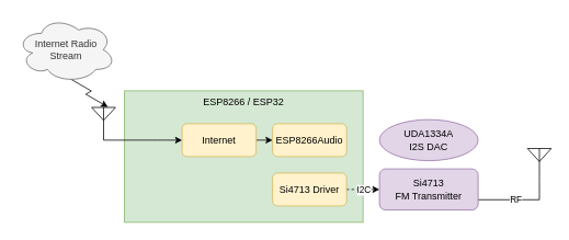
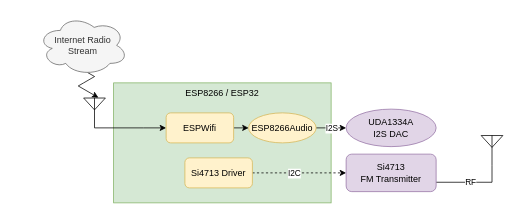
  <mxCell id="0" />
  <mxCell id="1" parent="0" />
  <mxCell id="2" value="ESP8266 / ESP32" style="rounded=0;whiteSpace=wrap;html=1;verticalAlign=top;fillColor=#d5e8d4;strokeColor=#82b366;" vertex="1" parent="1"><mxGeometry x="151" y="110" width="290" height="160" as="geometry" /></mxCell>
  <mxCell id="3" style="edgeStyle=orthogonalEdgeStyle;rounded=0;orthogonalLoop=1;jettySize=auto;html=1;entryX=0;entryY=0.5;entryDx=0;entryDy=0;exitX=0.5;exitY=1;exitDx=0;exitDy=0;exitPerimeter=0;" edge="1" parent="1" source="4" target="8"><mxGeometry relative="1" as="geometry"><Array as="points"><mxPoint x="191" y="170" /><mxPoint x="191" y="170" /></Array></mxGeometry></mxCell>
  <mxCell id="4" value="" style="verticalLabelPosition=bottom;shadow=0;dashed=0;align=center;html=1;verticalAlign=top;shape=mxgraph.electrical.radio.aerial_-_antenna_2;" vertex="1" parent="1"><mxGeometry x="111" y="130" width="29" height="40" as="geometry" /></mxCell>
  <mxCell id="5" style="edgeStyle=isometricEdgeStyle;rounded=0;orthogonalLoop=1;jettySize=auto;html=1;endArrow=classic;endFill=1;elbow=vertical;exitX=0.55;exitY=0.95;exitDx=0;exitDy=0;exitPerimeter=0;entryX=0.68;entryY=-0.009;entryDx=0;entryDy=0;entryPerimeter=0;" edge="1" parent="1" source="6" target="4"><mxGeometry relative="1" as="geometry"><mxPoint x="161" y="130" as="targetPoint" /><Array as="points"><mxPoint x="111" y="110" /></Array></mxGeometry></mxCell>
- <mxCell id="6" value="Internet Radio &lt;br&gt;Stream" style="ellipse;shape=cloud;whiteSpace=wrap;html=1;fillColor=#f5f5f5;strokeColor=#666666;fontColor=#333333;" vertex="1" parent="1"><mxGeometry x="20" y="20" width="120" height="80" as="geometry" /></mxCell>
+ <mxCell id="6" value="Internet Radio &lt;br&gt;Stream" style="ellipse;shape=cloud;whiteSpace=wrap;html=1;fillColor=#f5f5f5;strokeColor=#666666;fontColor=#333333;" vertex="1" parent="1"><mxGeometry x="50" y="20" width="120" height="80" as="geometry" /></mxCell>
  <mxCell id="7" style="edgeStyle=orthogonalEdgeStyle;rounded=0;orthogonalLoop=1;jettySize=auto;html=1;exitX=1;exitY=0.5;exitDx=0;exitDy=0;entryX=0;entryY=0.5;entryDx=0;entryDy=0;" edge="1" parent="1" source="8" target="11"><mxGeometry relative="1" as="geometry" /></mxCell>
- <mxCell id="8" value="Internet" style="rounded=1;whiteSpace=wrap;html=1;verticalAlign=middle;fillColor=#fff2cc;strokeColor=#d6b656;" vertex="1" parent="1"><mxGeometry x="221" y="150" width="90" height="40" as="geometry" /></mxCell>
- <mxCell id="11" value="ESP8266Audio" style="rounded=1;whiteSpace=wrap;html=1;verticalAlign=middle;fillColor=#fff2cc;strokeColor=#d6b656;" vertex="1" parent="1"><mxGeometry x="331" y="150" width="90" height="40" as="geometry" /></mxCell>
+ <mxCell id="8" value="ESPWifi" style="rounded=1;whiteSpace=wrap;html=1;verticalAlign=middle;fillColor=#fff2cc;strokeColor=#d6b656;" vertex="1" parent="1"><mxGeometry x="221" y="150" width="90" height="40" as="geometry" /></mxCell>
+ <mxCell id="9" style="edgeStyle=orthogonalEdgeStyle;rounded=0;orthogonalLoop=1;jettySize=auto;html=1;entryX=0;entryY=0.5;entryDx=0;entryDy=0;" edge="1" parent="1" source="11" target="18"><mxGeometry relative="1" as="geometry" /></mxCell>
+ <mxCell id="10" value="I2S" style="edgeLabel;html=1;align=center;verticalAlign=middle;resizable=0;points=[];fontSize=11;" vertex="1" connectable="0" parent="9"><mxGeometry x="-0.341" relative="1" as="geometry"><mxPoint x="7" as="offset" /></mxGeometry></mxCell>
+ <mxCell id="11" value="ESP8266Audio" style="ellipse;whiteSpace=wrap;html=1;verticalAlign=middle;fillColor=#fff2cc;strokeColor=#d6b656;" vertex="1" parent="1"><mxGeometry x="331" y="150" width="90" height="40" as="geometry" /></mxCell>
  <mxCell id="12" style="edgeStyle=orthogonalEdgeStyle;rounded=0;orthogonalLoop=1;jettySize=auto;html=1;entryX=0;entryY=0.5;entryDx=0;entryDy=0;fontSize=11;dashed=1;" edge="1" parent="1" source="14" target="17"><mxGeometry relative="1" as="geometry" /></mxCell>
  <mxCell id="13" value="I2C" style="edgeLabel;html=1;align=center;verticalAlign=middle;resizable=0;points=[];fontSize=11;" vertex="1" connectable="0" parent="12"><mxGeometry x="-0.169" y="1" relative="1" as="geometry"><mxPoint x="3" y="1" as="offset" /></mxGeometry></mxCell>
- <mxCell id="14" value="Si4713 Driver" style="rounded=1;whiteSpace=wrap;html=1;verticalAlign=middle;fillColor=#fff2cc;strokeColor=#d6b656;" vertex="1" parent="1"><mxGeometry x="331" y="210" width="90" height="40" as="geometry" /></mxCell>
+ <mxCell id="14" value="Si4713 Driver" style="rounded=1;whiteSpace=wrap;html=1;verticalAlign=middle;fillColor=#fff2cc;strokeColor=#d6b656;" vertex="1" parent="1"><mxGeometry x="246" y="210" width="90" height="40" as="geometry" /></mxCell>
  <mxCell id="15" style="edgeStyle=orthogonalEdgeStyle;rounded=0;orthogonalLoop=1;jettySize=auto;html=1;entryX=0.5;entryY=1;entryDx=0;entryDy=0;entryPerimeter=0;exitX=1;exitY=0.75;exitDx=0;exitDy=0;endArrow=none;endFill=0;" edge="1" parent="1" source="17" target="19"><mxGeometry relative="1" as="geometry" /></mxCell>
  <mxCell id="16" value="RF" style="edgeLabel;html=1;align=center;verticalAlign=middle;resizable=0;points=[];fontSize=11;" vertex="1" connectable="0" parent="15"><mxGeometry x="-0.066" y="-2" relative="1" as="geometry"><mxPoint y="-2" as="offset" /></mxGeometry></mxCell>
  <mxCell id="17" value="Si4713&lt;br&gt;FM Transmitter" style="whiteSpace=wrap;html=1;verticalAlign=middle;fillColor=#e1d5e7;strokeColor=#9673a6;rounded=1;" vertex="1" parent="1"><mxGeometry x="461" y="205" width="120" height="50" as="geometry" /></mxCell>
  <mxCell id="18" value="UDA1334A&lt;br&gt;I2S DAC" style="ellipse;whiteSpace=wrap;html=1;verticalAlign=middle;fillColor=#e1d5e7;strokeColor=#9673a6;" vertex="1" parent="1"><mxGeometry x="461" y="145" width="120" height="50" as="geometry" /></mxCell>
  <mxCell id="19" value="" style="verticalLabelPosition=bottom;shadow=0;dashed=0;align=center;html=1;verticalAlign=top;shape=mxgraph.electrical.radio.aerial_-_antenna_2;" vertex="1" parent="1"><mxGeometry x="641" y="180" width="29" height="40" as="geometry" /></mxCell>
